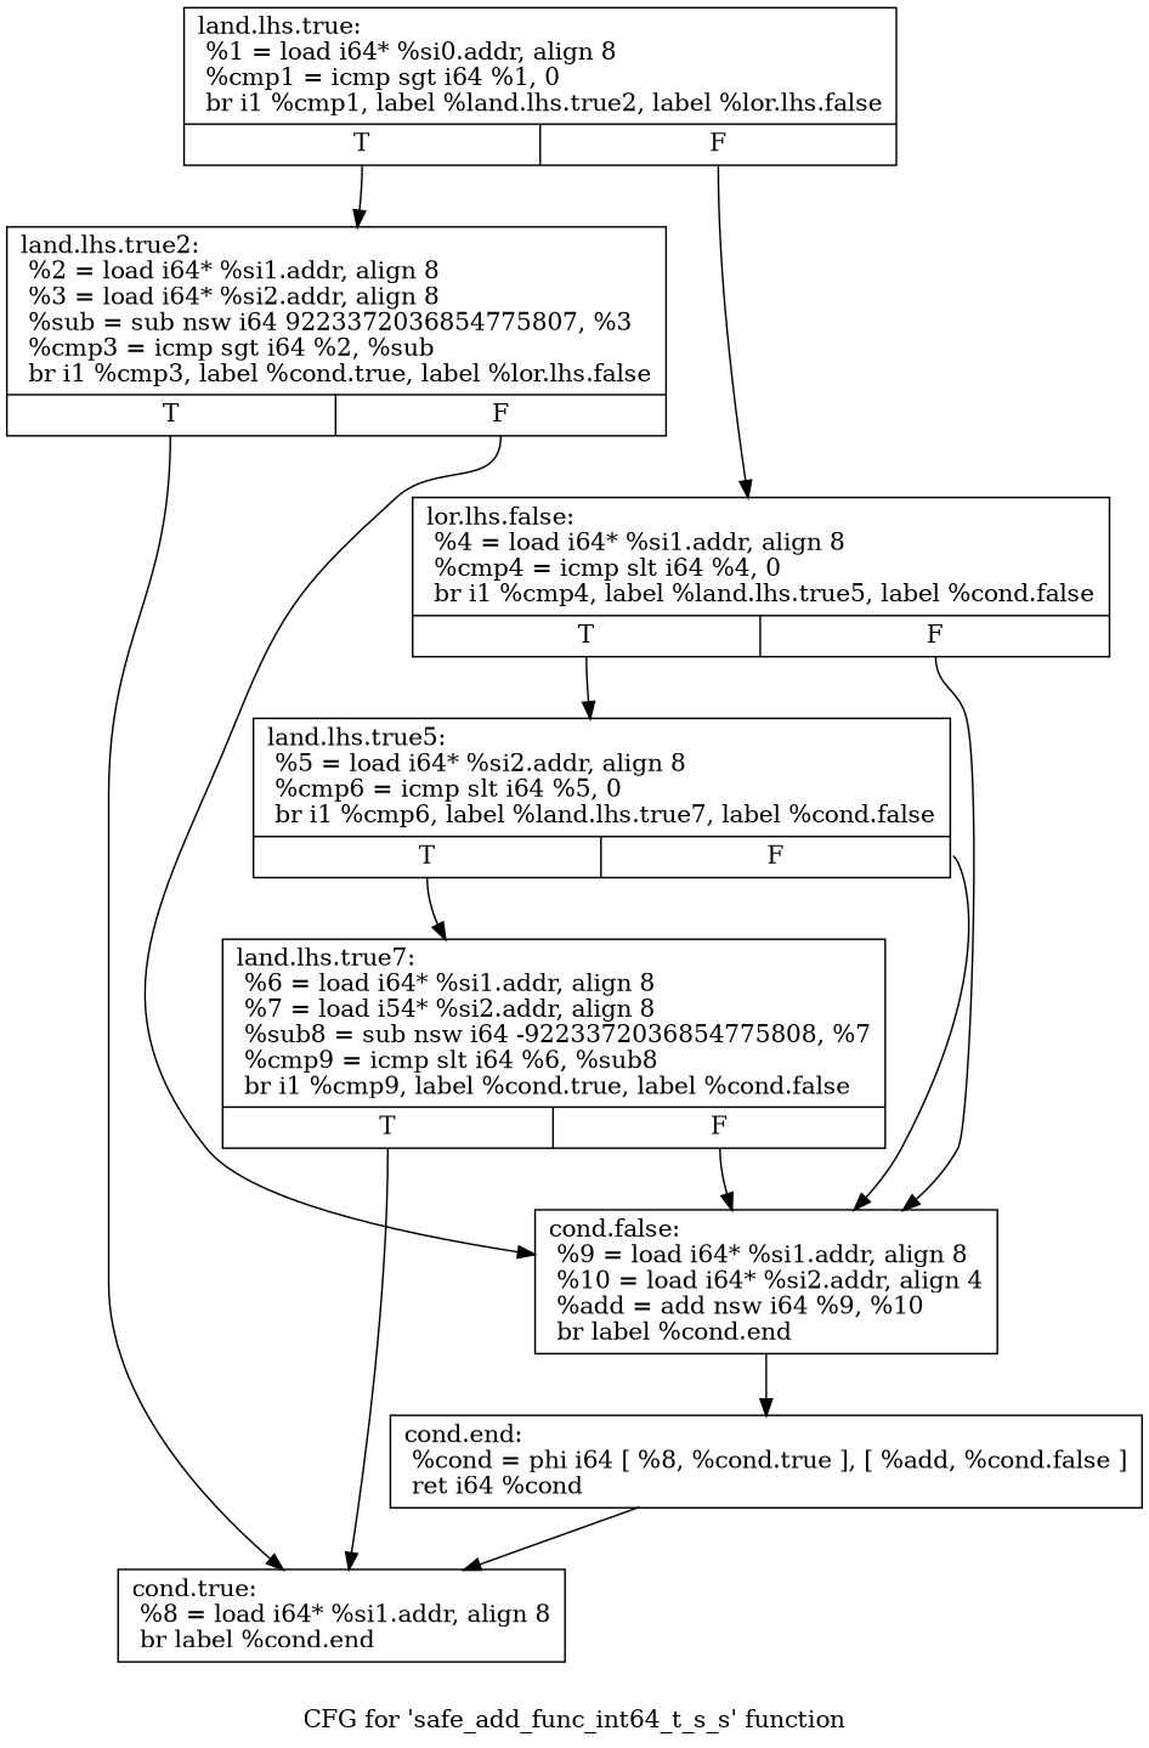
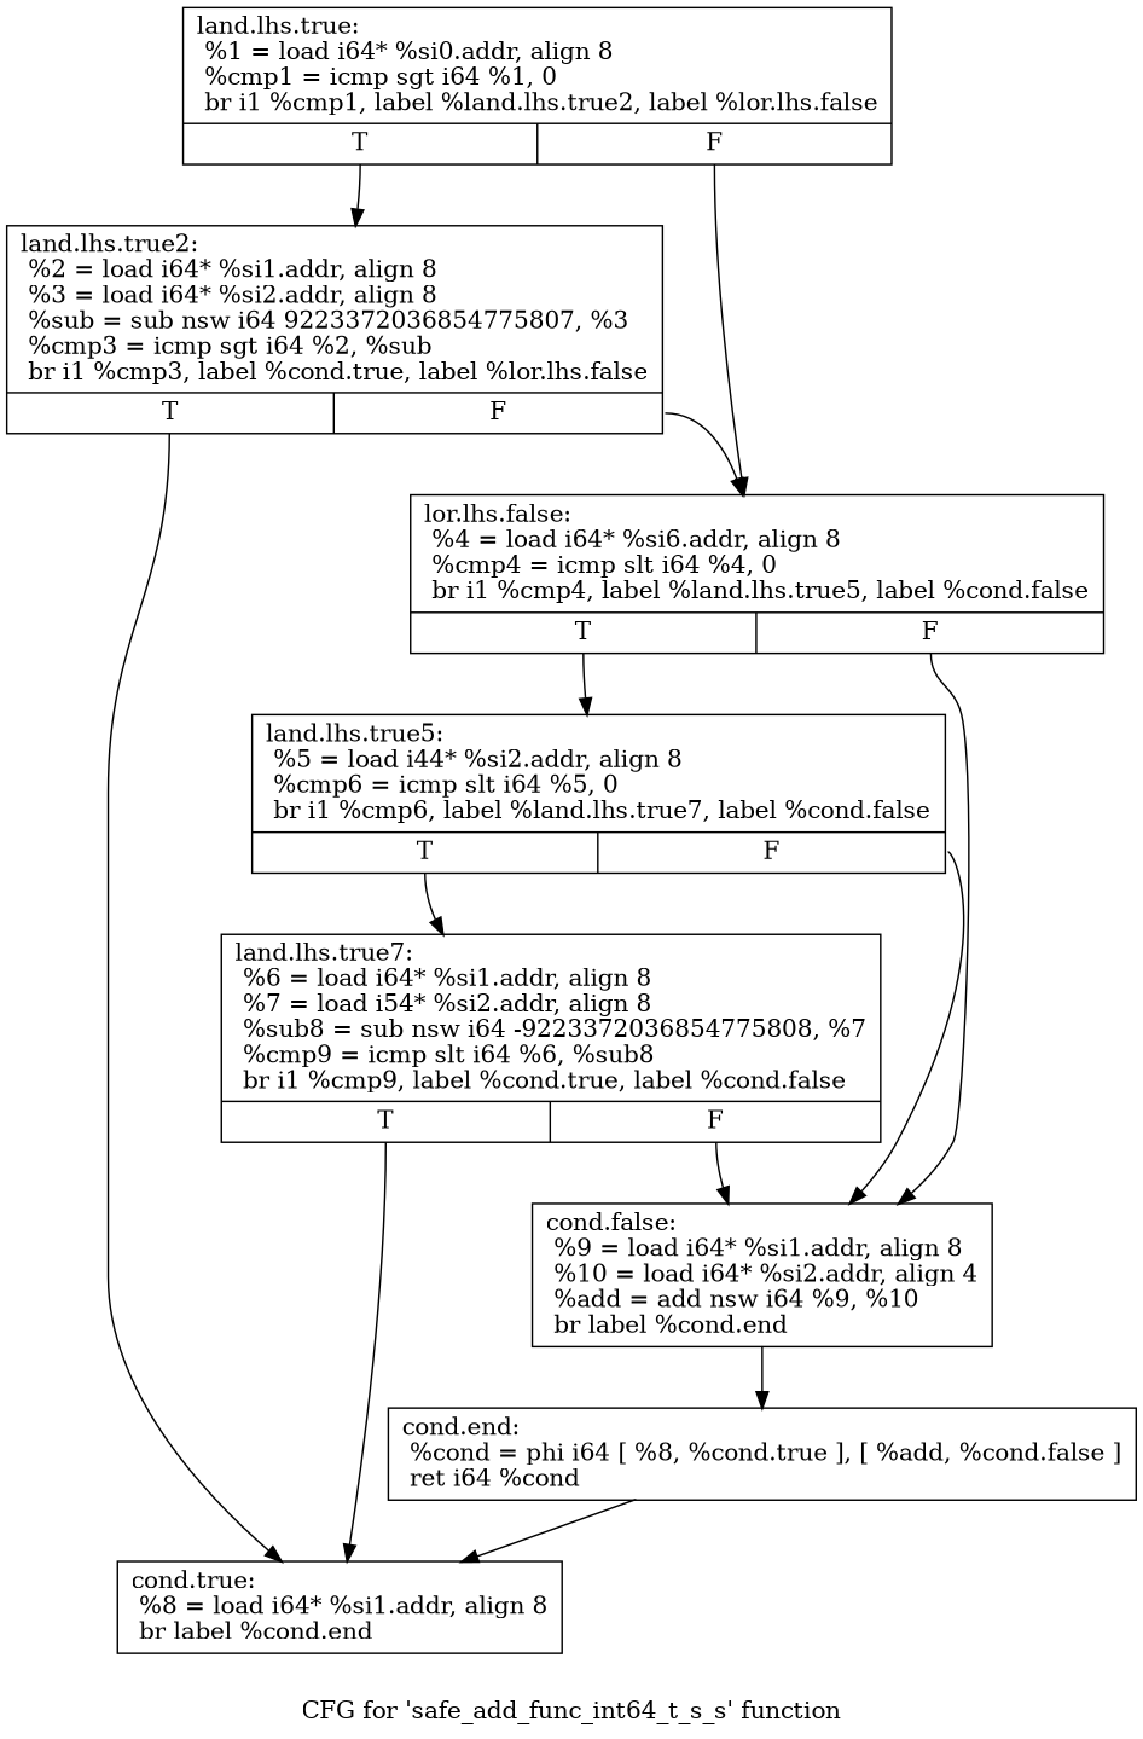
  digraph {
    label="CFG for 'safe_add_func_int64_t_s_s' function"
    node [shape=record]
    edge [tailport=s0]
    n1 [label="{land.lhs.true:                                    \l  %1 = load i64* %si0.addr, align 8\l  %cmp1 = icmp sgt i64 %1, 0\l  br i1 %cmp1, label %land.lhs.true2, label %lor.lhs.false\l|{<s0>T|<s1>F}}"]
-   n2 [label="{lor.lhs.false:                                    \l  %4 = load i64* %si1.addr, align 8\l  %cmp4 = icmp slt i64 %4, 0\l  br i1 %cmp4, label %land.lhs.true5, label %cond.false\l|{<s0>T|<s1>F}}"]
+   n2 [label="{lor.lhs.false:                                    \l  %4 = load i64* %si6.addr, align 8\l  %cmp4 = icmp slt i64 %4, 0\l  br i1 %cmp4, label %land.lhs.true5, label %cond.false\l|{<s0>T|<s1>F}}"]
    n3 [label="{land.lhs.true2:                                   \l  %2 = load i64* %si1.addr, align 8\l  %3 = load i64* %si2.addr, align 8\l  %sub = sub nsw i64 9223372036854775807, %3\l  %cmp3 = icmp sgt i64 %2, %sub\l  br i1 %cmp3, label %cond.true, label %lor.lhs.false\l|{<s0>T|<s1>F}}"]
-   n4 [label="{land.lhs.true5:                                   \l  %5 = load i64* %si2.addr, align 8\l  %cmp6 = icmp slt i64 %5, 0\l  br i1 %cmp6, label %land.lhs.true7, label %cond.false\l|{<s0>T|<s1>F}}"]
+   n4 [label="{land.lhs.true5:                                   \l  %5 = load i44* %si2.addr, align 8\l  %cmp6 = icmp slt i64 %5, 0\l  br i1 %cmp6, label %land.lhs.true7, label %cond.false\l|{<s0>T|<s1>F}}"]
    n5 [label="{cond.false:                                       \l  %9 = load i64* %si1.addr, align 8\l  %10 = load i64* %si2.addr, align 4\l  %add = add nsw i64 %9, %10\l  br label %cond.end\l}"]
    n6 [label="{cond.true:                                        \l  %8 = load i64* %si1.addr, align 8\l  br label %cond.end\l}"]
    n7 [label="{land.lhs.true7:                                   \l  %6 = load i64* %si1.addr, align 8\l  %7 = load i54* %si2.addr, align 8\l  %sub8 = sub nsw i64 -9223372036854775808, %7\l  %cmp9 = icmp slt i64 %6, %sub8\l  br i1 %cmp9, label %cond.true, label %cond.false\l|{<s0>T|<s1>F}}"]
    n8 [label="{cond.end:                                         \l  %cond = phi i64 [ %8, %cond.true ], [ %add, %cond.false ]\l  ret i64 %cond\l}"]
    n1 -> n2 [tailport=s1]
    n1 -> n3
    n2 -> n4
    n2 -> n5 [tailport=s1]
-   n3 -> n5 [tailport=s1]
+   n3 -> n2 [tailport=s1]
    n3 -> n6
    n4 -> n5 [tailport=s1]
    n4 -> n7
    n5 -> n8
    n7 -> n5 [tailport=s1]
    n7 -> n6
    n8 -> n6
  }
